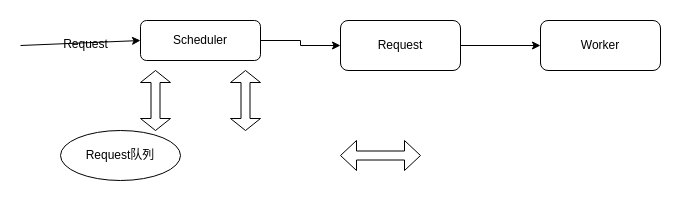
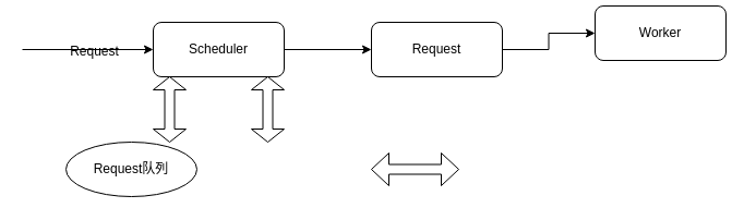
  <mxCell id="0" />
  <mxCell id="1" parent="0" />
  <mxCell id="2" value="" style="edgeStyle=orthogonalEdgeStyle;rounded=0;orthogonalLoop=1;jettySize=auto;html=1;fontColor=#000000;" edge="1" parent="1" source="3" target="5"><mxGeometry relative="1" as="geometry" /></mxCell>
- <mxCell id="3" value="Scheduler" style="rounded=1;whiteSpace=wrap;html=1;" vertex="1" parent="1"><mxGeometry x="140" y="20" width="120" height="40" as="geometry" /></mxCell>
+ <mxCell id="3" value="Scheduler" style="rounded=1;whiteSpace=wrap;html=1;" vertex="1" parent="1"><mxGeometry x="140" y="20" width="120" height="50" as="geometry" /></mxCell>
  <mxCell id="4" value="" style="edgeStyle=orthogonalEdgeStyle;rounded=0;orthogonalLoop=1;jettySize=auto;html=1;fontColor=#000000;" edge="1" parent="1" source="5" target="6"><mxGeometry relative="1" as="geometry" /></mxCell>
  <mxCell id="5" value="Request" style="rounded=1;whiteSpace=wrap;html=1;" vertex="1" parent="1"><mxGeometry x="340" y="20" width="120" height="50" as="geometry" /></mxCell>
- <mxCell id="6" value="Worker" style="rounded=1;whiteSpace=wrap;html=1;" vertex="1" parent="1"><mxGeometry x="540" y="20" width="120" height="50" as="geometry" /></mxCell>
+ <mxCell id="6" value="Worker" style="rounded=1;whiteSpace=wrap;html=1;" vertex="1" parent="1"><mxGeometry x="545" y="5" width="120" height="50" as="geometry" /></mxCell>
  <mxCell id="7" value="" style="endArrow=classic;html=1;entryX=0;entryY=0.5;entryDx=0;entryDy=0;" edge="1" parent="1" target="3"><mxGeometry width="50" height="50" relative="1" as="geometry"><mxPoint x="20" y="45" as="sourcePoint" /><mxPoint x="190" y="90" as="targetPoint" /></mxGeometry></mxCell>
  <mxCell id="8" value="Request" style="text;html=1;resizable=0;points=[];align=center;verticalAlign=middle;labelBackgroundColor=none;fontColor=#000000;" vertex="1" connectable="0" parent="7"><mxGeometry x="0.083" y="-1" relative="1" as="geometry"><mxPoint as="offset" /></mxGeometry></mxCell>
  <mxCell id="9" value="Request队列" style="ellipse;whiteSpace=wrap;html=1;" vertex="1" parent="1"><mxGeometry x="60" y="130" width="120" height="50" as="geometry" /></mxCell>
  <mxCell id="10" value="" style="shape=doubleArrow;direction=south;whiteSpace=wrap;html=1;labelBackgroundColor=none;fontColor=#000000;" vertex="1" parent="1"><mxGeometry x="140" y="70" width="30" height="60" as="geometry" /></mxCell>
  <mxCell id="11" value="" style="shape=doubleArrow;direction=south;whiteSpace=wrap;html=1;labelBackgroundColor=none;fontColor=#000000;" vertex="1" parent="1"><mxGeometry x="230" y="70" width="30" height="60" as="geometry" /></mxCell>
  <mxCell id="12" value="" style="shape=doubleArrow;whiteSpace=wrap;html=1;labelBackgroundColor=none;fontColor=#000000;" vertex="1" parent="1"><mxGeometry x="340" y="140" width="80" height="30" as="geometry" /></mxCell>
